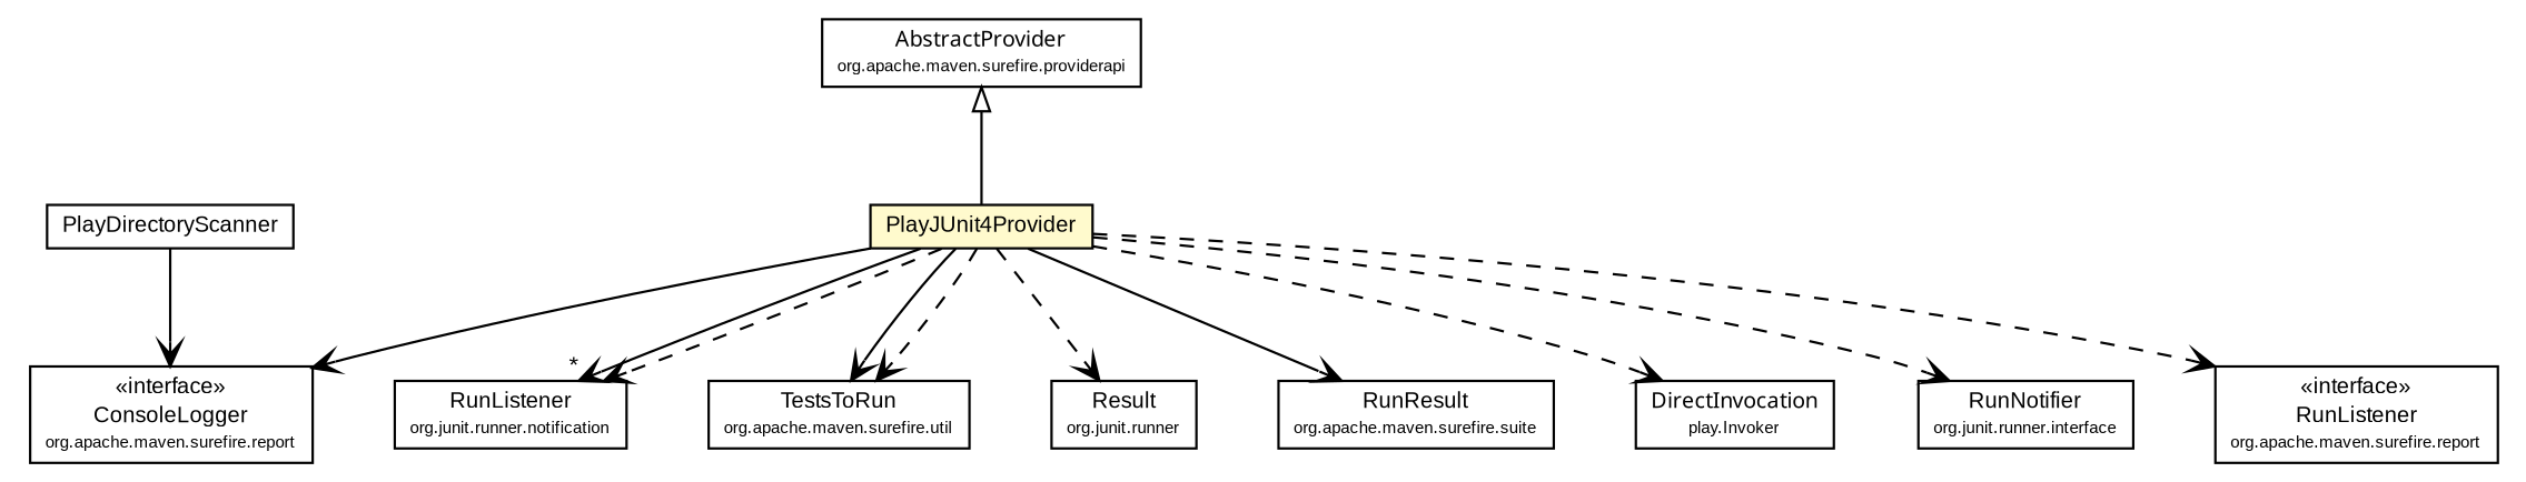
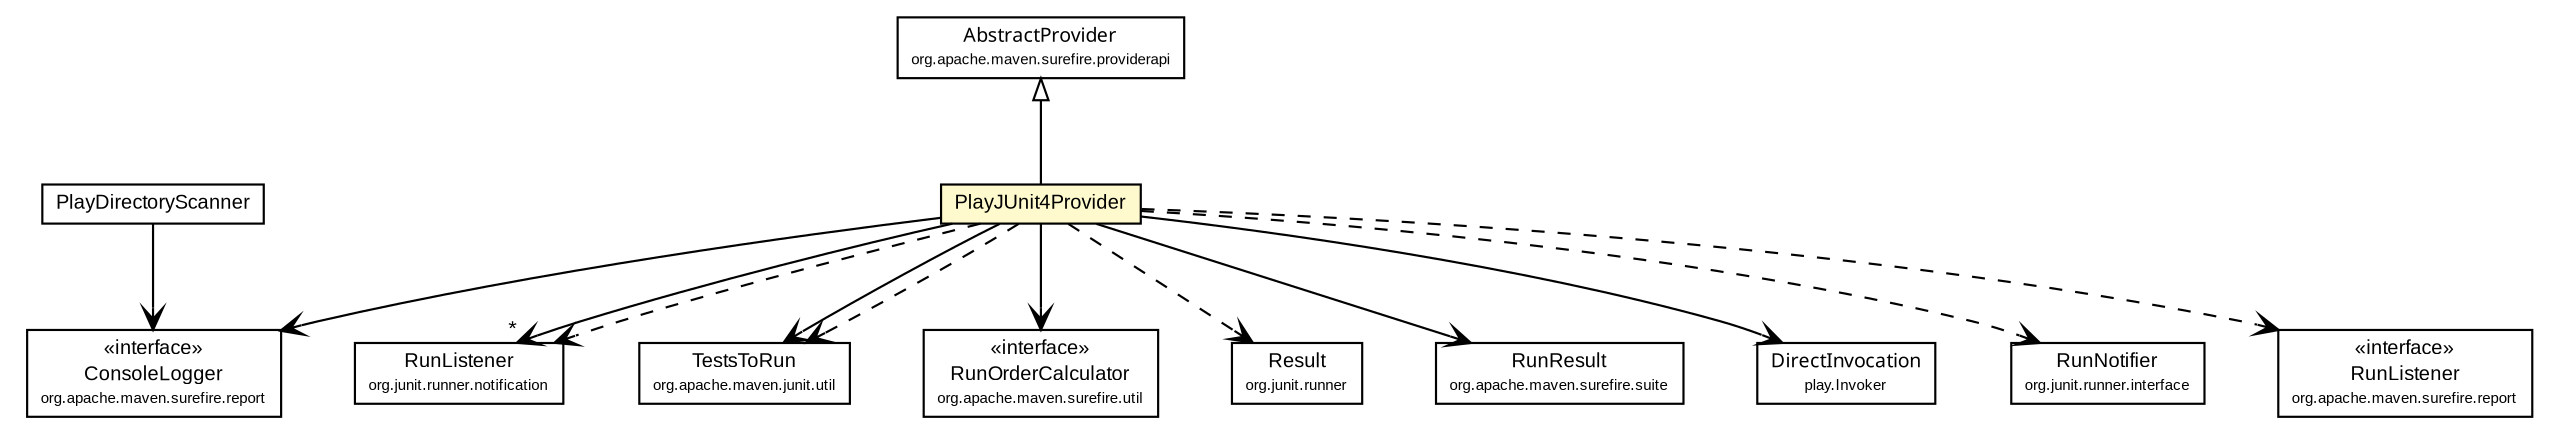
  digraph {
    node [fontcolor=black fontname=arial fontsize=9.0 shape=plaintext]
    edge [arrowhead=open color=black fontcolor=black fontname=arial fontsize=10.0 headport=p labelfontname=arial labelfontsize=10 tailport=p]
    n1 [label=<<table border="0" cellborder="1" cellspacing="0" cellpadding="2" port="p" bgcolor="lemonChiffon" href="./PlayJUnit4Provider.html"> 		<tr><td><table border="0" cellspacing="0" cellpadding="1"> 			<tr><td> PlayJUnit4Provider </td></tr> 		</table></td></tr> 		</table>>]
    n2 [label=<<table border="0" cellborder="1" cellspacing="0" cellpadding="2" port="p" href="http://java.sun.com/j2se/1.4.2/docs/api/org/junit/runner/notification/RunListener.html"> 		<tr><td><table border="0" cellspacing="0" cellpadding="1"> 			<tr><td> RunListener </td></tr> 			<tr><td><font point-size="7.0"> org.junit.runner.notification </font></td></tr> 		</table></td></tr> 		</table>>]
-   n3 [label=<<table border="0" cellborder="1" cellspacing="0" cellpadding="2" port="p" href="http://java.sun.com/j2se/1.4.2/docs/api/org/apache/maven/surefire/util/TestsToRun.html"> 		<tr><td><table border="0" cellspacing="0" cellpadding="1"> 			<tr><td> TestsToRun </td></tr> 			<tr><td><font point-size="7.0"> org.apache.maven.surefire.util </font></td></tr> 		</table></td></tr> 		</table>>]
+   n3 [label=<<table border="0" cellborder="1" cellspacing="0" cellpadding="2" port="p" href="http://java.sun.com/j2se/1.4.2/docs/api/org/apache/maven/surefire/util/TestsToRun.html"> 		<tr><td><table border="0" cellspacing="0" cellpadding="1"> 			<tr><td> TestsToRun </td></tr> 			<tr><td><font point-size="7.0"> org.apache.maven.junit.util </font></td></tr> 		</table></td></tr> 		</table>>]
+   n4 [label=<<table border="0" cellborder="1" cellspacing="0" cellpadding="2" port="p" href="http://java.sun.com/j2se/1.4.2/docs/api/org/apache/maven/surefire/util/RunOrderCalculator.html"> 		<tr><td><table border="0" cellspacing="0" cellpadding="1"> 			<tr><td> &laquo;interface&raquo; </td></tr> 			<tr><td> RunOrderCalculator </td></tr> 			<tr><td><font point-size="7.0"> org.apache.maven.surefire.util </font></td></tr> 		</table></td></tr> 		</table>>]
    n5 [label=<<table border="0" cellborder="1" cellspacing="0" cellpadding="2" port="p" href="http://java.sun.com/j2se/1.4.2/docs/api/org/apache/maven/surefire/report/ConsoleLogger.html"> 		<tr><td><table border="0" cellspacing="0" cellpadding="1"> 			<tr><td> &laquo;interface&raquo; </td></tr> 			<tr><td> ConsoleLogger </td></tr> 			<tr><td><font point-size="7.0"> org.apache.maven.surefire.report </font></td></tr> 		</table></td></tr> 		</table>>]
    n6 [label=<<table border="0" cellborder="1" cellspacing="0" cellpadding="2" port="p" href="http://java.sun.com/j2se/1.4.2/docs/api/org/junit/runner/Result.html"> 		<tr><td><table border="0" cellspacing="0" cellpadding="1"> 			<tr><td> Result </td></tr> 			<tr><td><font point-size="7.0"> org.junit.runner </font></td></tr> 		</table></td></tr> 		</table>>]
    n7 [label=<<table border="0" cellborder="1" cellspacing="0" cellpadding="2" port="p" href="http://java.sun.com/j2se/1.4.2/docs/api/org/apache/maven/surefire/suite/RunResult.html"> 		<tr><td><table border="0" cellspacing="0" cellpadding="1"> 			<tr><td> RunResult </td></tr> 			<tr><td><font point-size="7.0"> org.apache.maven.surefire.suite </font></td></tr> 		</table></td></tr> 		</table>>]
    n8 [label=<<table border="0" cellborder="1" cellspacing="0" cellpadding="2" port="p" href="http://java.sun.com/j2se/1.4.2/docs/api/play/Invoker/DirectInvocation.html"> 		<tr><td><table border="0" cellspacing="0" cellpadding="1"> 			<tr><td><font face="ariali"> DirectInvocation </font></td></tr> 			<tr><td><font point-size="7.0"> play.Invoker </font></td></tr> 		</table></td></tr> 		</table>>]
    n9 [label=<<table border="0" cellborder="1" cellspacing="0" cellpadding="2" port="p" href="http://java.sun.com/j2se/1.4.2/docs/api/org/junit/runner/notification/RunNotifier.html"> 		<tr><td><table border="0" cellspacing="0" cellpadding="1"> 			<tr><td> RunNotifier </td></tr> 			<tr><td><font point-size="7.0"> org.junit.runner.interface </font></td></tr> 		</table></td></tr> 		</table>>]
    n10 [label=<<table border="0" cellborder="1" cellspacing="0" cellpadding="2" port="p" href="http://java.sun.com/j2se/1.4.2/docs/api/org/apache/maven/surefire/report/RunListener.html"> 		<tr><td><table border="0" cellspacing="0" cellpadding="1"> 			<tr><td> &laquo;interface&raquo; </td></tr> 			<tr><td> RunListener </td></tr> 			<tr><td><font point-size="7.0"> org.apache.maven.surefire.report </font></td></tr> 		</table></td></tr> 		</table>>]
    n11 [label=<<table border="0" cellborder="1" cellspacing="0" cellpadding="2" port="p" href="./PlayDirectoryScanner.html"> 		<tr><td><table border="0" cellspacing="0" cellpadding="1"> 			<tr><td> PlayDirectoryScanner </td></tr> 		</table></td></tr> 		</table>>]
    n12 [label=<<table border="0" cellborder="1" cellspacing="0" cellpadding="2" port="p" href="http://java.sun.com/j2se/1.4.2/docs/api/org/apache/maven/surefire/providerapi/AbstractProvider.html"> 		<tr><td><table border="0" cellspacing="0" cellpadding="1"> 			<tr><td><font face="ariali"> AbstractProvider </font></td></tr> 			<tr><td><font point-size="7.0"> org.apache.maven.surefire.providerapi </font></td></tr> 		</table></td></tr> 		</table>>]
    n1 -> n2 [headlabel="*"]
    n1 -> n2 [style=dashed]
    n1 -> n3
    n1 -> n3 [style=dashed]
+   n1 -> n4
    n1 -> n5
    n1 -> n6 [style=dashed]
    n1 -> n7 [style=solid]
-   n1 -> n8 [style=dashed]
+   n1 -> n8 [style=solid]
    n1 -> n9 [style=dashed]
    n1 -> n10 [style=dashed]
    n11 -> n5
    n12 -> n1 [arrowtail=empty dir=back fontsize=10 arrowhead="" color="" fontcolor=""]
  }
